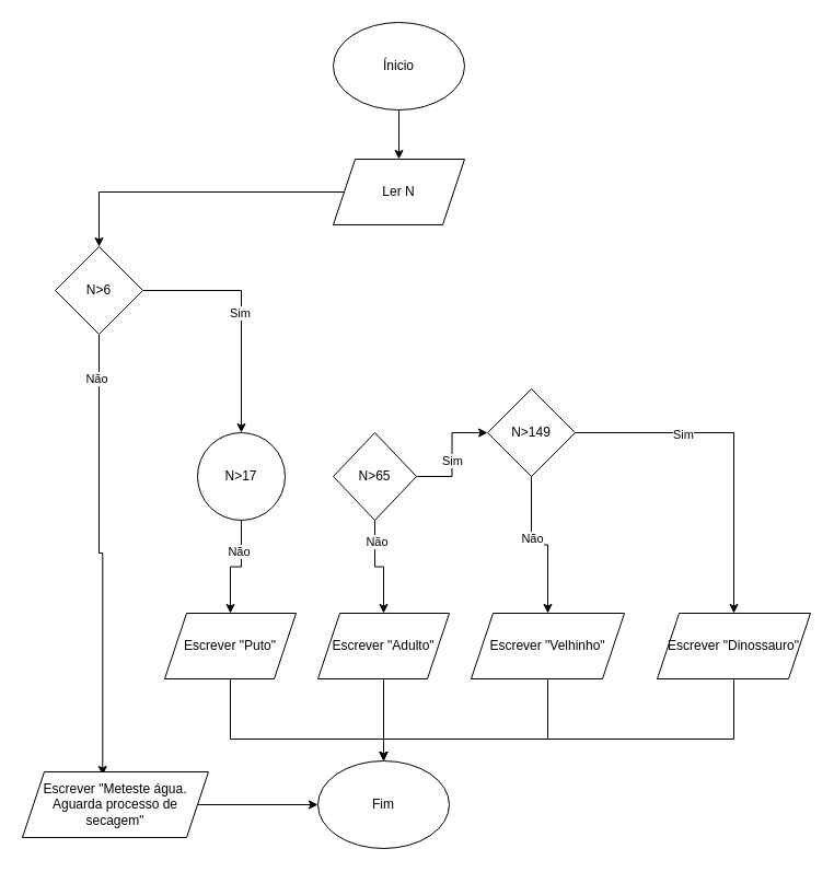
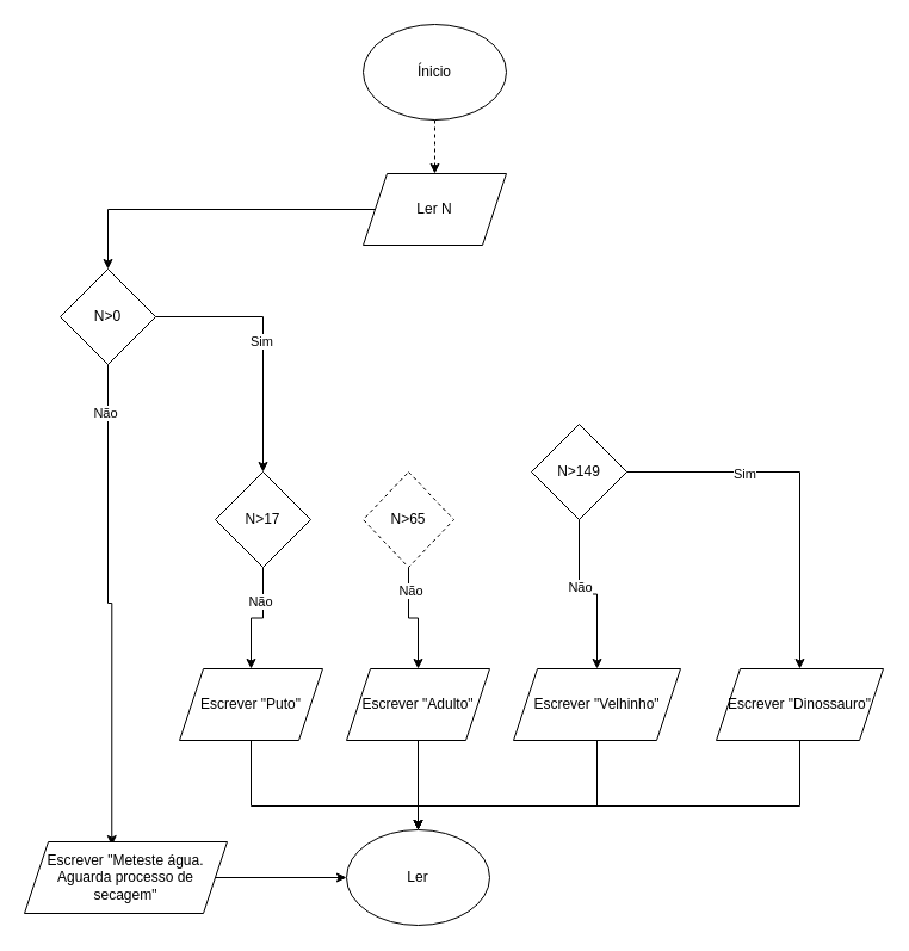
  <mxCell id="0" />
  <mxCell id="1" parent="0" />
- <mxCell id="2" value="" style="edgeStyle=orthogonalEdgeStyle;rounded=0;orthogonalLoop=1;jettySize=auto;html=1;" edge="1" parent="1" source="3" target="6"><mxGeometry relative="1" as="geometry" /></mxCell>
+ <mxCell id="2" value="" style="edgeStyle=orthogonalEdgeStyle;rounded=0;orthogonalLoop=1;jettySize=auto;html=1;dashed=1;" edge="1" parent="1" source="3" target="6"><mxGeometry relative="1" as="geometry" /></mxCell>
  <mxCell id="3" value="Ínicio" style="ellipse;whiteSpace=wrap;html=1;" vertex="1" parent="1"><mxGeometry x="304" y="20" width="120" height="80" as="geometry" /></mxCell>
- <mxCell id="4" value="Fim" style="ellipse;whiteSpace=wrap;html=1;" vertex="1" parent="1"><mxGeometry x="290" y="695" width="120" height="80" as="geometry" /></mxCell>
+ <mxCell id="4" value="Ler" style="ellipse;whiteSpace=wrap;html=1;" vertex="1" parent="1"><mxGeometry x="290" y="695" width="120" height="80" as="geometry" /></mxCell>
  <mxCell id="5" value="" style="edgeStyle=orthogonalEdgeStyle;rounded=0;orthogonalLoop=1;jettySize=auto;html=1;" edge="1" parent="1" source="6" target="11"><mxGeometry relative="1" as="geometry" /></mxCell>
  <mxCell id="6" value="Ler N" style="shape=parallelogram;perimeter=parallelogramPerimeter;whiteSpace=wrap;html=1;fixedSize=1;" vertex="1" parent="1"><mxGeometry x="304" y="145" width="120" height="60" as="geometry" /></mxCell>
  <mxCell id="7" style="edgeStyle=orthogonalEdgeStyle;rounded=0;orthogonalLoop=1;jettySize=auto;html=1;entryX=0.431;entryY=0.05;entryDx=0;entryDy=0;entryPerimeter=0;" edge="1" parent="1" source="11" target="13"><mxGeometry relative="1" as="geometry"><mxPoint x="90" y="695" as="targetPoint" /></mxGeometry></mxCell>
  <mxCell id="8" value="Não" style="edgeLabel;html=1;align=center;verticalAlign=middle;resizable=0;points=[];" vertex="1" connectable="0" parent="7"><mxGeometry x="-0.804" y="-3" relative="1" as="geometry"><mxPoint as="offset" /></mxGeometry></mxCell>
  <mxCell id="9" value="" style="edgeStyle=orthogonalEdgeStyle;rounded=0;orthogonalLoop=1;jettySize=auto;html=1;" edge="1" parent="1" source="11" target="16"><mxGeometry relative="1" as="geometry" /></mxCell>
  <mxCell id="10" value="Sim" style="edgeLabel;html=1;align=center;verticalAlign=middle;resizable=0;points=[];" vertex="1" connectable="0" parent="9"><mxGeometry y="-2" relative="1" as="geometry"><mxPoint as="offset" /></mxGeometry></mxCell>
- <mxCell id="11" value="N&amp;gt;6" style="rhombus;whiteSpace=wrap;html=1;" vertex="1" parent="1"><mxGeometry x="50" y="225" width="80" height="80" as="geometry" /></mxCell>
+ <mxCell id="11" value="N&amp;gt;0" style="rhombus;whiteSpace=wrap;html=1;" vertex="1" parent="1"><mxGeometry x="50" y="225" width="80" height="80" as="geometry" /></mxCell>
  <mxCell id="12" style="edgeStyle=orthogonalEdgeStyle;rounded=0;orthogonalLoop=1;jettySize=auto;html=1;entryX=0;entryY=0.5;entryDx=0;entryDy=0;" edge="1" parent="1" source="13" target="4"><mxGeometry relative="1" as="geometry" /></mxCell>
  <mxCell id="13" value="Escrever &quot;Meteste água. Aguarda processo de secagem&quot;" style="shape=parallelogram;perimeter=parallelogramPerimeter;whiteSpace=wrap;html=1;fixedSize=1;" vertex="1" parent="1"><mxGeometry x="20" y="705" width="170" height="60" as="geometry" /></mxCell>
  <mxCell id="14" style="edgeStyle=orthogonalEdgeStyle;rounded=0;orthogonalLoop=1;jettySize=auto;html=1;entryX=0.5;entryY=0;entryDx=0;entryDy=0;" edge="1" parent="1" source="16" target="22"><mxGeometry relative="1" as="geometry" /></mxCell>
  <mxCell id="15" value="Não" style="edgeLabel;html=1;align=center;verticalAlign=middle;resizable=0;points=[];" vertex="1" connectable="0" parent="14"><mxGeometry x="-0.41" y="-3" relative="1" as="geometry"><mxPoint as="offset" /></mxGeometry></mxCell>
- <mxCell id="16" value="N&amp;gt;17" style="ellipse;whiteSpace=wrap;html=1;" vertex="1" parent="1"><mxGeometry x="180" y="395" width="80" height="80" as="geometry" /></mxCell>
+ <mxCell id="16" value="N&amp;gt;17" style="rhombus;whiteSpace=wrap;html=1;" vertex="1" parent="1"><mxGeometry x="180" y="395" width="80" height="80" as="geometry" /></mxCell>
  <mxCell id="17" style="edgeStyle=orthogonalEdgeStyle;rounded=0;orthogonalLoop=1;jettySize=auto;html=1;entryX=0.5;entryY=0;entryDx=0;entryDy=0;" edge="1" parent="1" source="18" target="4"><mxGeometry relative="1" as="geometry"><Array as="points"><mxPoint x="500" y="675" /><mxPoint x="350" y="675" /></Array></mxGeometry></mxCell>
  <mxCell id="18" value="Escrever &quot;Velhinho&quot;" style="shape=parallelogram;perimeter=parallelogramPerimeter;whiteSpace=wrap;html=1;fixedSize=1;" vertex="1" parent="1"><mxGeometry x="430" y="560" width="140" height="60" as="geometry" /></mxCell>
  <mxCell id="19" style="edgeStyle=orthogonalEdgeStyle;rounded=0;orthogonalLoop=1;jettySize=auto;html=1;" edge="1" parent="1" source="20"><mxGeometry relative="1" as="geometry"><mxPoint x="350" y="695" as="targetPoint" /></mxGeometry></mxCell>
  <mxCell id="20" value="Escrever &quot;Adulto&quot;" style="shape=parallelogram;perimeter=parallelogramPerimeter;whiteSpace=wrap;html=1;fixedSize=1;" vertex="1" parent="1"><mxGeometry x="290" y="560" width="120" height="60" as="geometry" /></mxCell>
  <mxCell id="21" style="edgeStyle=orthogonalEdgeStyle;rounded=0;orthogonalLoop=1;jettySize=auto;html=1;" edge="1" parent="1" source="22" target="4"><mxGeometry relative="1" as="geometry"><Array as="points"><mxPoint x="210" y="675" /><mxPoint x="350" y="675" /></Array></mxGeometry></mxCell>
  <mxCell id="22" value="Escrever &quot;Puto&quot;" style="shape=parallelogram;perimeter=parallelogramPerimeter;whiteSpace=wrap;html=1;fixedSize=1;" vertex="1" parent="1"><mxGeometry x="150" y="560" width="120" height="60" as="geometry" /></mxCell>
  <mxCell id="23" style="edgeStyle=orthogonalEdgeStyle;rounded=0;orthogonalLoop=1;jettySize=auto;html=1;" edge="1" parent="1" source="24"><mxGeometry relative="1" as="geometry"><mxPoint x="350" y="695" as="targetPoint" /><Array as="points"><mxPoint x="670" y="675" /><mxPoint x="350" y="675" /></Array></mxGeometry></mxCell>
  <mxCell id="24" value="Escrever &quot;Dinossauro&quot;" style="shape=parallelogram;perimeter=parallelogramPerimeter;whiteSpace=wrap;html=1;fixedSize=1;" vertex="1" parent="1"><mxGeometry x="600" y="560" width="140" height="60" as="geometry" /></mxCell>
- <mxCell id="25" value="" style="edgeStyle=orthogonalEdgeStyle;rounded=0;orthogonalLoop=1;jettySize=auto;html=1;" edge="1" parent="1" source="29" target="34"><mxGeometry relative="1" as="geometry" /></mxCell>
- <mxCell id="26" value="Sim" style="edgeLabel;html=1;align=center;verticalAlign=middle;resizable=0;points=[];" vertex="1" connectable="0" parent="25"><mxGeometry x="-0.103" relative="1" as="geometry"><mxPoint as="offset" /></mxGeometry></mxCell>
  <mxCell id="27" style="edgeStyle=orthogonalEdgeStyle;rounded=0;orthogonalLoop=1;jettySize=auto;html=1;entryX=0.5;entryY=0;entryDx=0;entryDy=0;" edge="1" parent="1" source="29" target="20"><mxGeometry relative="1" as="geometry" /></mxCell>
  <mxCell id="28" value="Não" style="edgeLabel;html=1;align=center;verticalAlign=middle;resizable=0;points=[];" vertex="1" connectable="0" parent="27"><mxGeometry x="-0.591" y="1" relative="1" as="geometry"><mxPoint as="offset" /></mxGeometry></mxCell>
- <mxCell id="29" value="N&amp;gt;65" style="rhombus;whiteSpace=wrap;html=1;" vertex="1" parent="1"><mxGeometry x="304" y="395" width="76" height="80" as="geometry" /></mxCell>
+ <mxCell id="29" value="N&amp;gt;65" style="rhombus;whiteSpace=wrap;html=1;dashed=1;" vertex="1" parent="1"><mxGeometry x="304" y="395" width="76" height="80" as="geometry" /></mxCell>
  <mxCell id="30" style="edgeStyle=orthogonalEdgeStyle;rounded=0;orthogonalLoop=1;jettySize=auto;html=1;entryX=0.5;entryY=0;entryDx=0;entryDy=0;" edge="1" parent="1" source="34" target="24"><mxGeometry relative="1" as="geometry" /></mxCell>
  <mxCell id="31" value="Sim" style="edgeLabel;html=1;align=center;verticalAlign=middle;resizable=0;points=[];" vertex="1" connectable="0" parent="30"><mxGeometry x="-0.365" y="-1" relative="1" as="geometry"><mxPoint as="offset" /></mxGeometry></mxCell>
  <mxCell id="32" style="edgeStyle=orthogonalEdgeStyle;rounded=0;orthogonalLoop=1;jettySize=auto;html=1;entryX=0.5;entryY=0;entryDx=0;entryDy=0;" edge="1" parent="1" source="34" target="18"><mxGeometry relative="1" as="geometry" /></mxCell>
  <mxCell id="33" value="Não" style="edgeLabel;html=1;align=center;verticalAlign=middle;resizable=0;points=[];" vertex="1" connectable="0" parent="32"><mxGeometry x="-0.2" relative="1" as="geometry"><mxPoint as="offset" /></mxGeometry></mxCell>
  <mxCell id="34" value="N&amp;gt;149" style="rhombus;whiteSpace=wrap;html=1;" vertex="1" parent="1"><mxGeometry x="445" y="355" width="80" height="80" as="geometry" /></mxCell>
